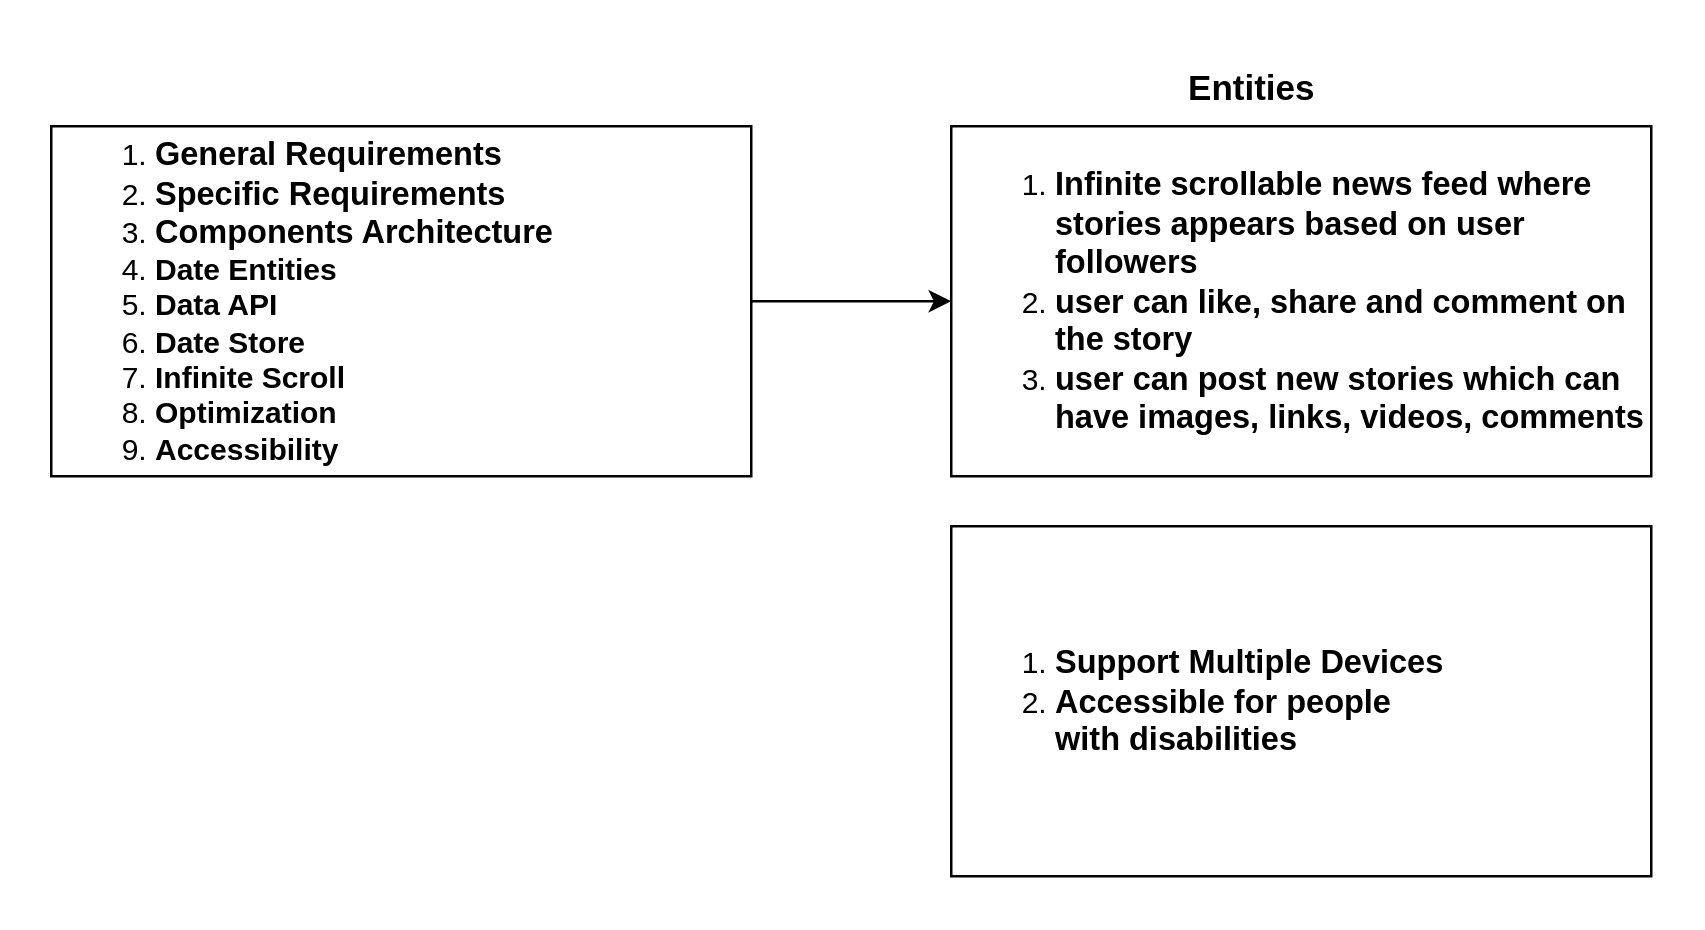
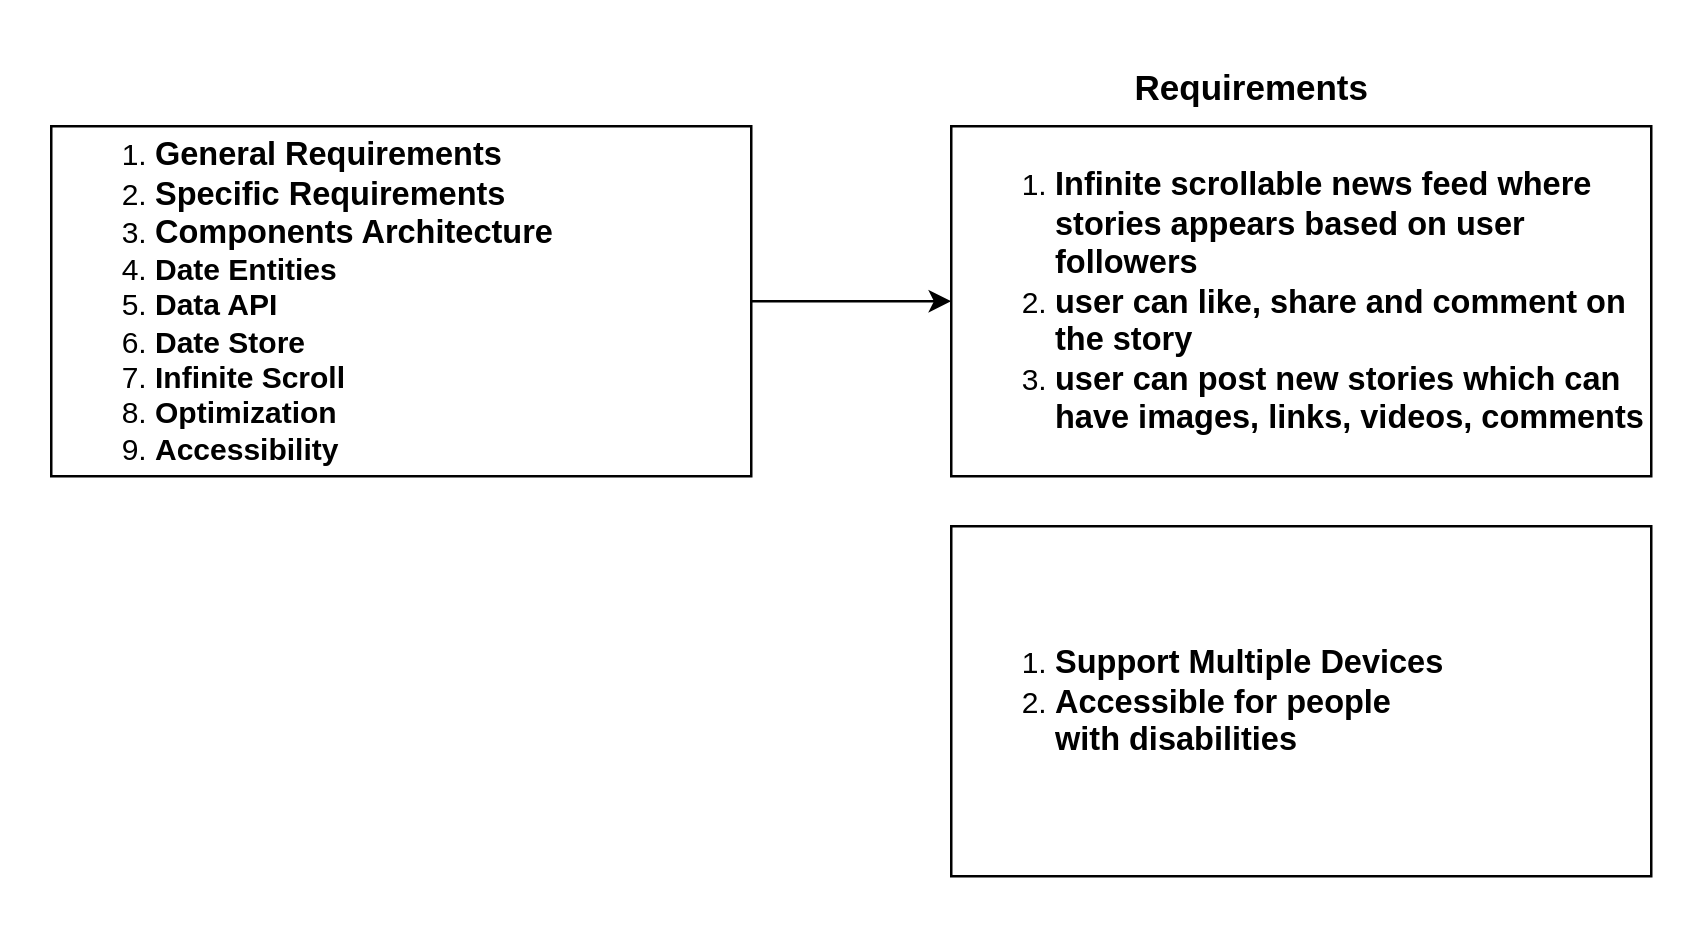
  <mxCell id="0" />
  <mxCell id="1" parent="0" />
  <mxCell id="2" style="edgeStyle=orthogonalEdgeStyle;rounded=0;orthogonalLoop=1;jettySize=auto;html=1;exitX=1;exitY=0.5;exitDx=0;exitDy=0;entryX=0;entryY=0.5;entryDx=0;entryDy=0;" edge="1" parent="1" source="3" target="4"><mxGeometry relative="1" as="geometry" /></mxCell>
  <mxCell id="3" value="&lt;ol&gt;&lt;li&gt;&lt;font style=&quot;font-size: 13px;&quot;&gt;&lt;b&gt;General Requirements&lt;/b&gt;&lt;/font&gt;&lt;/li&gt;&lt;li&gt;&lt;span style=&quot;font-size: 13px; background-color: initial;&quot;&gt;&lt;b&gt;Specific Requirements&lt;/b&gt;&lt;/span&gt;&lt;/li&gt;&lt;li&gt;&lt;span style=&quot;font-size: 13px; background-color: initial;&quot;&gt;&lt;b&gt;Components Architecture&lt;/b&gt;&lt;/span&gt;&lt;/li&gt;&lt;li&gt;&lt;b&gt;Date Entities&lt;/b&gt;&lt;/li&gt;&lt;li&gt;&lt;b&gt;Data API&lt;/b&gt;&lt;/li&gt;&lt;li&gt;&lt;b&gt;Date Store&lt;/b&gt;&lt;/li&gt;&lt;li&gt;&lt;b&gt;Infinite Scroll&lt;/b&gt;&lt;/li&gt;&lt;li&gt;&lt;b&gt;Optimization&lt;/b&gt;&lt;/li&gt;&lt;li&gt;&lt;b&gt;Accessibility&lt;/b&gt;&lt;br&gt;&lt;/li&gt;&lt;/ol&gt;" style="rounded=0;whiteSpace=wrap;html=1;align=left;" vertex="1" parent="1"><mxGeometry x="20" y="50" width="280" height="140" as="geometry" /></mxCell>
  <mxCell id="4" value="&lt;ol&gt;&lt;li&gt;&lt;span style=&quot;font-size: 13px;&quot;&gt;&lt;b&gt;Infinite scrollable news feed where stories appears based on user followers&lt;/b&gt;&lt;/span&gt;&lt;/li&gt;&lt;li&gt;&lt;span style=&quot;font-size: 13px;&quot;&gt;&lt;b&gt;user can like, share and comment on the story&lt;/b&gt;&lt;/span&gt;&lt;/li&gt;&lt;li&gt;&lt;span style=&quot;font-size: 13px;&quot;&gt;&lt;b&gt;user can post new stories which can have images, links, videos, comments&lt;/b&gt;&lt;/span&gt;&lt;/li&gt;&lt;/ol&gt;" style="rounded=0;whiteSpace=wrap;html=1;align=left;" vertex="1" parent="1"><mxGeometry x="380" y="50" width="280" height="140" as="geometry" /></mxCell>
  <mxCell id="5" value="&lt;ol&gt;&lt;li&gt;&lt;span style=&quot;font-size: 13px;&quot;&gt;&lt;b&gt;Support Multiple Devices&lt;/b&gt;&lt;/span&gt;&lt;/li&gt;&lt;li&gt;&lt;span style=&quot;font-size: 13px;&quot;&gt;&lt;b&gt;Accessible for people with&amp;nbsp;disabilities&lt;span style=&quot;white-space: pre;&quot;&gt;&#09;&lt;/span&gt;&lt;/b&gt;&lt;/span&gt;&lt;/li&gt;&lt;/ol&gt;" style="rounded=0;whiteSpace=wrap;html=1;align=left;" vertex="1" parent="1"><mxGeometry x="380" y="210" width="280" height="140" as="geometry" /></mxCell>
- <mxCell id="6" value="&lt;b&gt;&lt;font style=&quot;font-size: 14px;&quot;&gt;Entities&lt;/font&gt;&lt;/b&gt;" style="text;html=1;align=center;verticalAlign=middle;resizable=0;points=[];autosize=1;strokeColor=none;fillColor=none;" vertex="1" parent="1"><mxGeometry x="440" y="20" width="120" height="30" as="geometry" /></mxCell>
+ <mxCell id="6" value="&lt;b&gt;&lt;font style=&quot;font-size: 14px;&quot;&gt;Requirements&lt;/font&gt;&lt;/b&gt;" style="text;html=1;align=center;verticalAlign=middle;resizable=0;points=[];autosize=1;strokeColor=none;fillColor=none;" vertex="1" parent="1"><mxGeometry x="440" y="20" width="120" height="30" as="geometry" /></mxCell>
